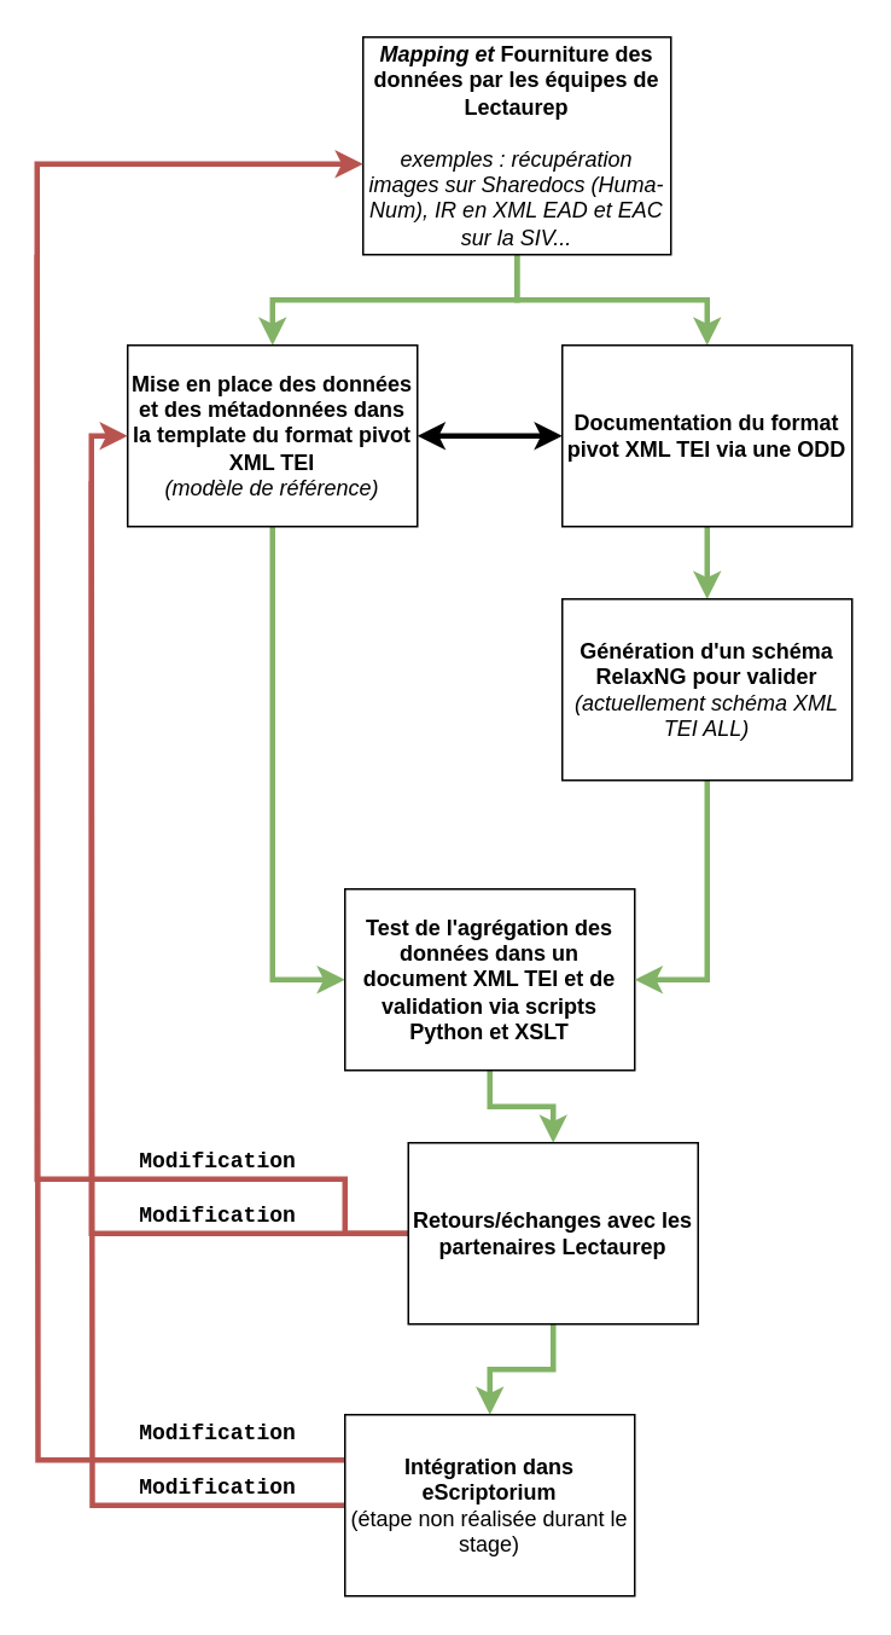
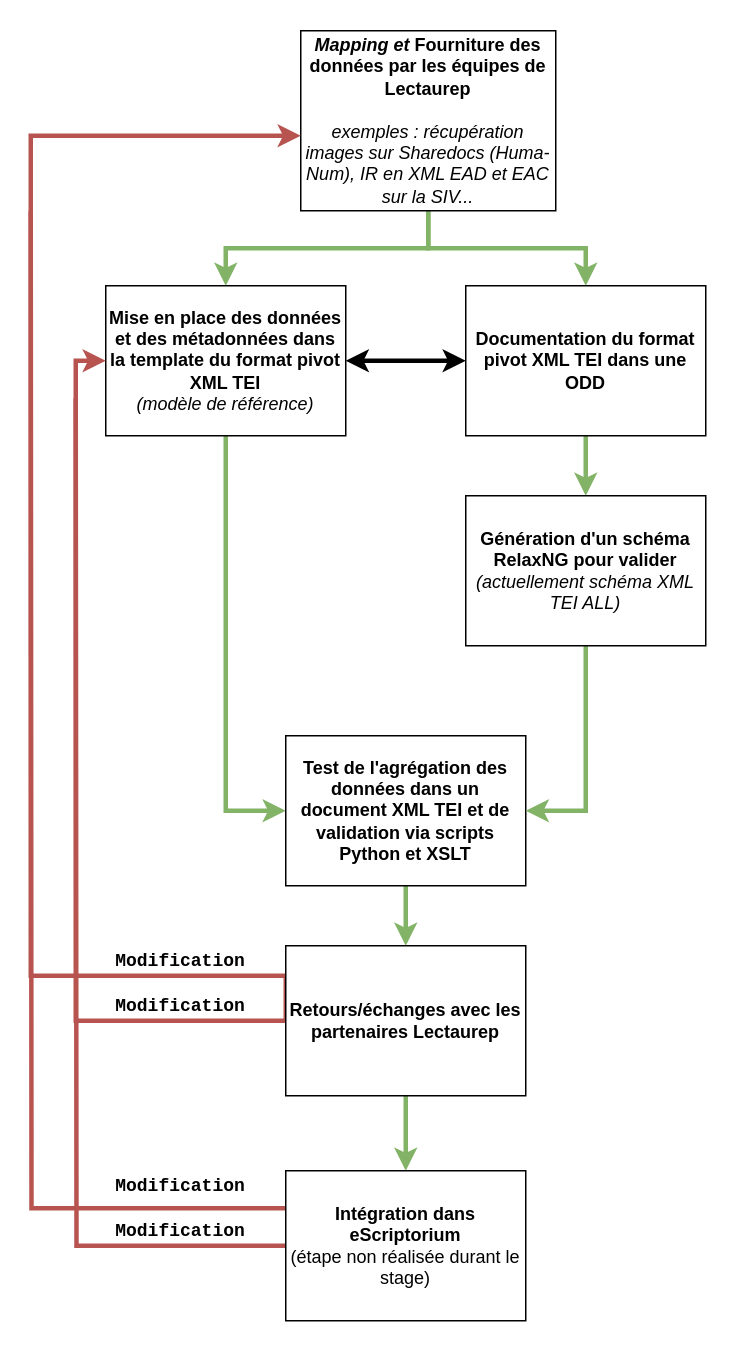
  <mxCell id="0" />
  <mxCell id="1" parent="0" />
  <mxCell id="2" style="edgeStyle=orthogonalEdgeStyle;rounded=0;orthogonalLoop=1;jettySize=auto;html=1;exitX=0.5;exitY=1;exitDx=0;exitDy=0;entryX=0.5;entryY=0;entryDx=0;entryDy=0;fillColor=#d5e8d4;strokeColor=#82b366;strokeWidth=3;" edge="1" parent="1" source="4" target="7"><mxGeometry relative="1" as="geometry" /></mxCell>
  <mxCell id="3" style="edgeStyle=orthogonalEdgeStyle;rounded=0;orthogonalLoop=1;jettySize=auto;html=1;entryX=0.5;entryY=0;entryDx=0;entryDy=0;strokeWidth=3;fillColor=#d5e8d4;strokeColor=#82b366;" edge="1" parent="1" source="4" target="11"><mxGeometry relative="1" as="geometry" /></mxCell>
  <mxCell id="4" value="&lt;div&gt;&lt;b&gt;&lt;i&gt;Mapping et &lt;/i&gt;Fourniture des données par les équipes de Lectaurep&lt;/b&gt;&lt;/div&gt;&lt;div&gt;&lt;br&gt;&lt;/div&gt;&lt;div&gt;&lt;i&gt;exemples : récupération images sur Sharedocs (Huma-Num), IR en XML EAD et EAC sur la SIV...&lt;/i&gt;&lt;br&gt;&lt;/div&gt;" style="rounded=0;whiteSpace=wrap;html=1;" vertex="1" parent="1"><mxGeometry x="200" y="20" width="170" height="120" as="geometry" /></mxCell>
  <mxCell id="5" style="edgeStyle=orthogonalEdgeStyle;rounded=0;orthogonalLoop=1;jettySize=auto;html=1;exitX=0.5;exitY=1;exitDx=0;exitDy=0;entryX=0;entryY=0.5;entryDx=0;entryDy=0;fillColor=#d5e8d4;strokeColor=#82b366;strokeWidth=3;" edge="1" parent="1" source="7" target="9"><mxGeometry relative="1" as="geometry" /></mxCell>
  <mxCell id="6" style="edgeStyle=orthogonalEdgeStyle;rounded=0;orthogonalLoop=1;jettySize=auto;html=1;exitX=1;exitY=0.5;exitDx=0;exitDy=0;entryX=0;entryY=0.5;entryDx=0;entryDy=0;strokeWidth=3;startArrow=classic;startFill=1;" edge="1" parent="1" source="7" target="11"><mxGeometry relative="1" as="geometry" /></mxCell>
  <mxCell id="7" value="&lt;div&gt;&lt;b&gt;Mise en place des données et des métadonnées dans la template du format pivot XML TEI&lt;/b&gt;&lt;/div&gt;&lt;div&gt;&lt;i&gt;(modèle de référence)&lt;/i&gt;&lt;b&gt;&lt;br&gt;&lt;/b&gt;&lt;/div&gt;" style="rounded=0;whiteSpace=wrap;html=1;" vertex="1" parent="1"><mxGeometry x="70" y="190" width="160" height="100" as="geometry" /></mxCell>
  <mxCell id="8" style="edgeStyle=orthogonalEdgeStyle;rounded=0;orthogonalLoop=1;jettySize=auto;html=1;exitX=0.5;exitY=1;exitDx=0;exitDy=0;entryX=0.5;entryY=0;entryDx=0;entryDy=0;fillColor=#d5e8d4;strokeColor=#82b366;strokeWidth=3;" edge="1" parent="1" source="9" target="17"><mxGeometry relative="1" as="geometry" /></mxCell>
  <mxCell id="9" value="&lt;b&gt;Test de l'agrégation des données dans un document XML TEI &lt;/b&gt;&lt;b&gt;&lt;b&gt;et de validation &lt;/b&gt; via scripts Python et XSLT&lt;br&gt;&lt;/b&gt;" style="rounded=0;whiteSpace=wrap;html=1;" vertex="1" parent="1"><mxGeometry x="190" y="490" width="160" height="100" as="geometry" /></mxCell>
  <mxCell id="10" style="edgeStyle=orthogonalEdgeStyle;rounded=0;orthogonalLoop=1;jettySize=auto;html=1;exitX=0.5;exitY=1;exitDx=0;exitDy=0;entryX=0.5;entryY=0;entryDx=0;entryDy=0;strokeWidth=3;fillColor=#d5e8d4;strokeColor=#82b366;" edge="1" parent="1" source="11" target="13"><mxGeometry relative="1" as="geometry" /></mxCell>
- <mxCell id="11" value="&lt;b&gt;Documentation du format pivot XML TEI via une ODD&lt;/b&gt;" style="rounded=0;whiteSpace=wrap;html=1;" vertex="1" parent="1"><mxGeometry x="310" y="190" width="160" height="100" as="geometry" /></mxCell>
+ <mxCell id="11" value="&lt;b&gt;Documentation du format pivot XML TEI dans une ODD&lt;/b&gt;" style="rounded=0;whiteSpace=wrap;html=1;" vertex="1" parent="1"><mxGeometry x="310" y="190" width="160" height="100" as="geometry" /></mxCell>
  <mxCell id="12" style="edgeStyle=orthogonalEdgeStyle;rounded=0;orthogonalLoop=1;jettySize=auto;html=1;exitX=0.5;exitY=1;exitDx=0;exitDy=0;entryX=1;entryY=0.5;entryDx=0;entryDy=0;strokeWidth=3;fillColor=#d5e8d4;strokeColor=#82b366;" edge="1" parent="1" source="13" target="9"><mxGeometry relative="1" as="geometry" /></mxCell>
  <mxCell id="13" value="&lt;b&gt;Génération d'un schéma RelaxNG pour valider&lt;/b&gt; &lt;i&gt;(actuellement schéma XML TEI ALL)&lt;/i&gt;" style="rounded=0;whiteSpace=wrap;html=1;" vertex="1" parent="1"><mxGeometry x="310" y="330" width="160" height="100" as="geometry" /></mxCell>
  <mxCell id="14" style="edgeStyle=orthogonalEdgeStyle;rounded=0;orthogonalLoop=1;jettySize=auto;html=1;exitX=0;exitY=0.5;exitDx=0;exitDy=0;entryX=0;entryY=0.5;entryDx=0;entryDy=0;fillColor=#f8cecc;strokeColor=#b85450;strokeWidth=3;" edge="1" parent="1" source="17" target="7"><mxGeometry relative="1" as="geometry" /></mxCell>
  <mxCell id="15" style="edgeStyle=orthogonalEdgeStyle;rounded=0;orthogonalLoop=1;jettySize=auto;html=1;exitX=0;exitY=0.5;exitDx=0;exitDy=0;fillColor=#f8cecc;strokeColor=#b85450;strokeWidth=3;" edge="1" parent="1" source="17" target="4"><mxGeometry relative="1" as="geometry"><Array as="points"><mxPoint x="190" y="650" /><mxPoint x="20" y="650" /><mxPoint x="20" y="90" /></Array></mxGeometry></mxCell>
  <mxCell id="16" style="edgeStyle=orthogonalEdgeStyle;rounded=0;orthogonalLoop=1;jettySize=auto;html=1;entryX=0.5;entryY=0;entryDx=0;entryDy=0;startArrow=none;startFill=0;strokeWidth=3;fillColor=#d5e8d4;strokeColor=#82b366;" edge="1" parent="1" source="17" target="22"><mxGeometry relative="1" as="geometry" /></mxCell>
- <mxCell id="17" value="&lt;b&gt;Retours/échanges avec les partenaires Lectaurep&lt;/b&gt;" style="rounded=0;whiteSpace=wrap;html=1;" vertex="1" parent="1"><mxGeometry x="225" y="630" width="160" height="100" as="geometry" /></mxCell>
+ <mxCell id="17" value="&lt;b&gt;Retours/échanges avec les partenaires Lectaurep&lt;/b&gt;" style="rounded=0;whiteSpace=wrap;html=1;" vertex="1" parent="1"><mxGeometry x="190" y="630" width="160" height="100" as="geometry" /></mxCell>
  <mxCell id="18" value="&lt;font face=&quot;Courier New&quot;&gt;&lt;b&gt;Modification&lt;/b&gt;&lt;/font&gt;" style="text;html=1;strokeColor=none;fillColor=none;align=center;verticalAlign=middle;whiteSpace=wrap;rounded=0;" vertex="1" parent="1"><mxGeometry x="100" y="630" width="40" height="20" as="geometry" /></mxCell>
  <mxCell id="19" value="&lt;font face=&quot;Courier New&quot;&gt;&lt;b&gt;Modification&lt;/b&gt;&lt;/font&gt;" style="text;html=1;strokeColor=none;fillColor=none;align=center;verticalAlign=middle;whiteSpace=wrap;rounded=0;" vertex="1" parent="1"><mxGeometry x="100" y="660" width="40" height="20" as="geometry" /></mxCell>
  <mxCell id="20" style="edgeStyle=orthogonalEdgeStyle;rounded=0;orthogonalLoop=1;jettySize=auto;html=1;exitX=0;exitY=0.5;exitDx=0;exitDy=0;startArrow=none;startFill=0;strokeWidth=3;fillColor=#f8cecc;strokeColor=#b85450;endArrow=none;endFill=0;" edge="1" parent="1" source="22"><mxGeometry relative="1" as="geometry"><mxPoint x="50" y="265" as="targetPoint" /></mxGeometry></mxCell>
  <mxCell id="21" style="edgeStyle=orthogonalEdgeStyle;rounded=0;orthogonalLoop=1;jettySize=auto;html=1;exitX=0;exitY=0.25;exitDx=0;exitDy=0;startArrow=none;startFill=0;endArrow=none;endFill=0;strokeWidth=3;fillColor=#f8cecc;strokeColor=#b85450;" edge="1" parent="1" source="22"><mxGeometry relative="1" as="geometry"><mxPoint x="20" y="140" as="targetPoint" /></mxGeometry></mxCell>
  <mxCell id="22" value="&lt;div&gt;&lt;b&gt;Intégration dans eScriptorium&lt;/b&gt;&lt;/div&gt;&lt;div&gt;(étape non réalisée durant le stage)&lt;br&gt;&lt;/div&gt;" style="rounded=0;whiteSpace=wrap;html=1;" vertex="1" parent="1"><mxGeometry x="190" y="780" width="160" height="100" as="geometry" /></mxCell>
  <mxCell id="23" value="&lt;font face=&quot;Courier New&quot;&gt;&lt;b&gt;Modification&lt;/b&gt;&lt;/font&gt;" style="text;html=1;strokeColor=none;fillColor=none;align=center;verticalAlign=middle;whiteSpace=wrap;rounded=0;" vertex="1" parent="1"><mxGeometry x="100" y="780" width="40" height="20" as="geometry" /></mxCell>
  <mxCell id="24" value="&lt;font face=&quot;Courier New&quot;&gt;&lt;span&gt;Modification&lt;/span&gt;&lt;/font&gt;" style="text;html=1;strokeColor=none;fillColor=none;align=center;verticalAlign=middle;whiteSpace=wrap;rounded=0;fontStyle=1" vertex="1" parent="1"><mxGeometry x="100" y="810" width="40" height="20" as="geometry" /></mxCell>
